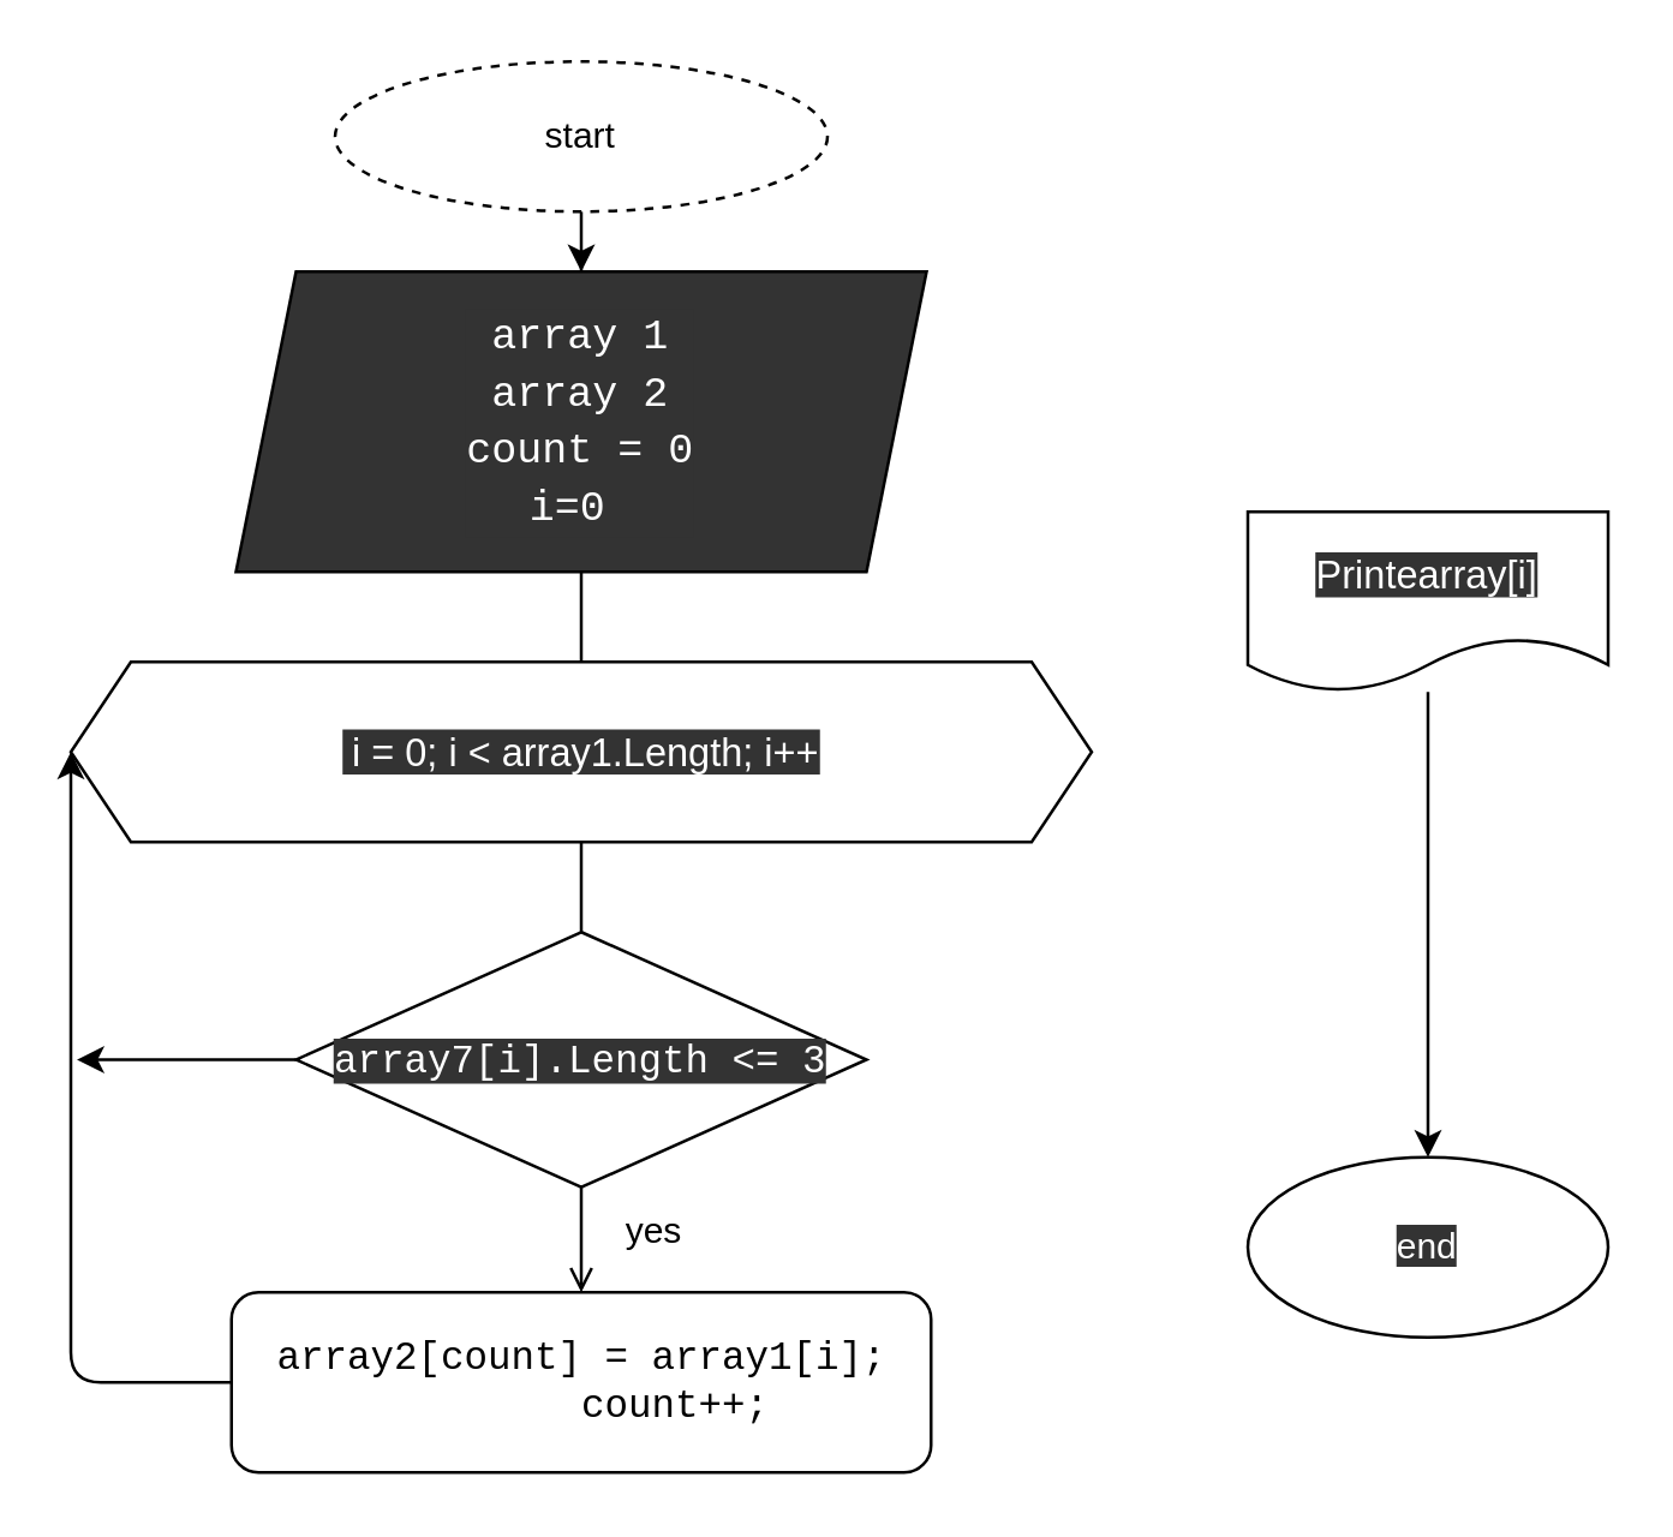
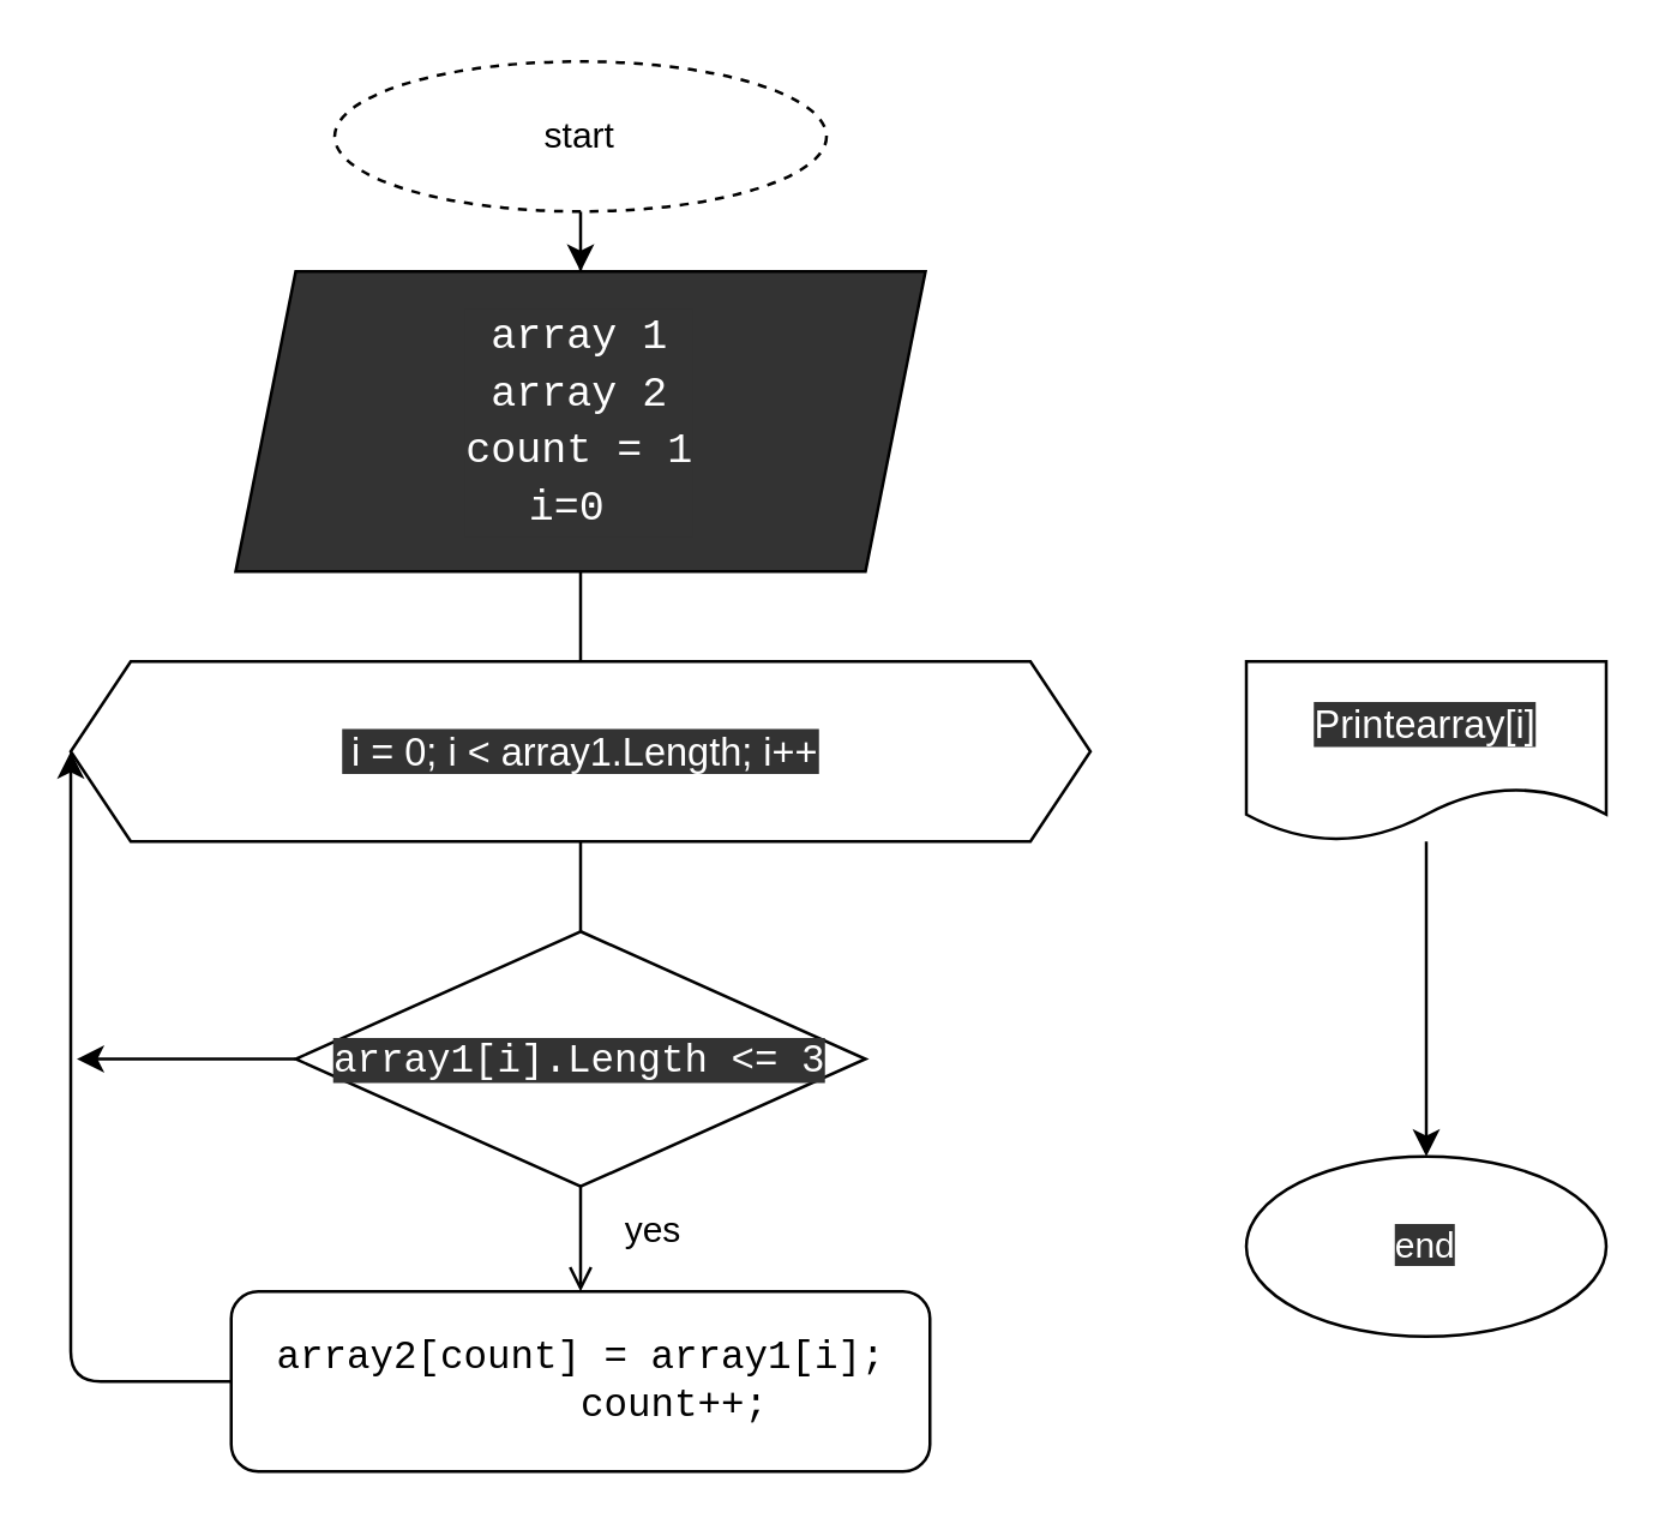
  <mxCell id="0" />
  <mxCell id="1" parent="0" />
  <mxCell id="2" value="" style="edgeStyle=orthogonalEdgeStyle;rounded=0;orthogonalLoop=1;jettySize=auto;html=1;" parent="1" source="3" target="4" edge="1"><mxGeometry relative="1" as="geometry" /></mxCell>
  <mxCell id="3" value="&lt;font style=&quot;vertical-align: inherit;&quot;&gt;&lt;font style=&quot;vertical-align: inherit;&quot;&gt;start&lt;br&gt;&lt;/font&gt;&lt;/font&gt;" style="ellipse;whiteSpace=wrap;html=1;dashed=1;" parent="1" vertex="1"><mxGeometry x="111" width="164" height="50" as="geometry" y="20" /></mxCell>
- <mxCell id="4" value="&lt;font style=&quot;vertical-align: inherit&quot;&gt;&lt;font style=&quot;vertical-align: inherit&quot; color=&quot;#ffffff&quot;&gt;&lt;div style=&quot;font-family: &amp;#34;consolas&amp;#34; , &amp;#34;courier new&amp;#34; , monospace ; font-size: 14px ; line-height: 19px ; background-color: rgb(51 , 51 , 51)&quot;&gt;&lt;div&gt;array 1&lt;/div&gt;&lt;div&gt;array 2&lt;/div&gt;&lt;div&gt;count = 0&lt;/div&gt;&lt;div&gt;i=0&amp;nbsp;&lt;/div&gt;&lt;/div&gt;&lt;/font&gt;&lt;/font&gt;" style="shape=parallelogram;perimeter=parallelogramPerimeter;whiteSpace=wrap;html=1;fixedSize=1;fillColor=#333333;" parent="1" vertex="1"><mxGeometry x="78" y="90" width="230" height="100" as="geometry" /></mxCell>
+ <mxCell id="4" value="&lt;font style=&quot;vertical-align: inherit&quot;&gt;&lt;font style=&quot;vertical-align: inherit&quot; color=&quot;#ffffff&quot;&gt;&lt;div style=&quot;font-family: &amp;#34;consolas&amp;#34; , &amp;#34;courier new&amp;#34; , monospace ; font-size: 14px ; line-height: 19px ; background-color: rgb(51 , 51 , 51)&quot;&gt;&lt;div&gt;array 1&lt;/div&gt;&lt;div&gt;array 2&lt;/div&gt;&lt;div&gt;count = 1&lt;/div&gt;&lt;div&gt;i=0&amp;nbsp;&lt;/div&gt;&lt;/div&gt;&lt;/font&gt;&lt;/font&gt;" style="shape=parallelogram;perimeter=parallelogramPerimeter;whiteSpace=wrap;html=1;fixedSize=1;fillColor=#333333;" parent="1" vertex="1"><mxGeometry x="78" y="90" width="230" height="100" as="geometry" /></mxCell>
  <mxCell id="5" value="" style="edgeStyle=orthogonalEdgeStyle;rounded=0;orthogonalLoop=1;jettySize=auto;html=1;endArrow=open;" parent="1" source="8" target="10" edge="1"><mxGeometry relative="1" as="geometry" /></mxCell>
  <mxCell id="6" value="" style="edgeStyle=orthogonalEdgeStyle;rounded=0;orthogonalLoop=1;jettySize=auto;html=1;fontSize=13;fontColor=#000000;" parent="1" source="8" edge="1"><mxGeometry relative="1" as="geometry"><mxPoint x="199" y="242.5" as="targetPoint" /></mxGeometry></mxCell>
  <mxCell id="7" style="edgeStyle=none;html=1;fontColor=#FFFFFF;" edge="1" parent="1" source="8"><mxGeometry relative="1" as="geometry"><mxPoint x="25" y="352.5" as="targetPoint" /></mxGeometry></mxCell>
- <mxCell id="8" value="&lt;font size=&quot;1&quot; face=&quot;consolas, courier new, monospace&quot; color=&quot;#ffffff&quot;&gt;&lt;span style=&quot;font-size: 13px ; background-color: rgb(51 , 51 , 51)&quot;&gt;array7[i].Length &amp;lt;= 3&lt;/span&gt;&lt;/font&gt;" style="rhombus;whiteSpace=wrap;html=1;" parent="1" vertex="1"><mxGeometry x="98" y="310" width="190" height="85" as="geometry" /></mxCell>
+ <mxCell id="8" value="&lt;font size=&quot;1&quot; face=&quot;consolas, courier new, monospace&quot; color=&quot;#ffffff&quot;&gt;&lt;span style=&quot;font-size: 13px ; background-color: rgb(51 , 51 , 51)&quot;&gt;array1[i].Length &amp;lt;= 3&lt;/span&gt;&lt;/font&gt;" style="rhombus;whiteSpace=wrap;html=1;" parent="1" vertex="1"><mxGeometry x="98" y="310" width="190" height="85" as="geometry" /></mxCell>
  <mxCell id="9" style="edgeStyle=none;html=1;entryX=0;entryY=0.5;entryDx=0;entryDy=0;fontColor=#FFFFFF;" edge="1" parent="1" source="10" target="16"><mxGeometry relative="1" as="geometry"><Array as="points"><mxPoint x="23" y="460" /></Array></mxGeometry></mxCell>
  <mxCell id="10" value="&lt;div style=&quot;font-family: consolas, &amp;quot;courier new&amp;quot;, monospace; font-size: 13px;&quot;&gt;&lt;div&gt;array2[count] = array1[i];&lt;/div&gt;&lt;div&gt;&amp;nbsp; &amp;nbsp; &amp;nbsp; &amp;nbsp; count++;&lt;/div&gt;&lt;/div&gt;" style="whiteSpace=wrap;html=1;align=center;rounded=1;" parent="1" vertex="1"><mxGeometry x="76.5" y="430" width="233" height="60" as="geometry" /></mxCell>
  <mxCell id="11" value="yes" style="text;html=1;align=center;verticalAlign=middle;resizable=0;points=[];autosize=1;strokeColor=none;fillColor=none;" parent="1" vertex="1"><mxGeometry x="197" y="395" width="40" height="30" as="geometry" /></mxCell>
  <mxCell id="12" value="" style="edgeStyle=orthogonalEdgeStyle;rounded=0;orthogonalLoop=1;jettySize=auto;html=1;fontColor=#000000;" parent="1" source="13" target="15" edge="1"><mxGeometry relative="1" as="geometry"><Array as="points"><mxPoint x="475" y="300" /><mxPoint x="475" y="300" /></Array></mxGeometry></mxCell>
- <mxCell id="13" value="&lt;font style=&quot;font-size: 13px ; background-color: rgb(51 , 51 , 51)&quot; color=&quot;#ffffff&quot;&gt;Printеarray[i]&lt;/font&gt;" style="shape=document;whiteSpace=wrap;html=1;boundedLbl=1;fontColor=#000000;labelBackgroundColor=#FFFFFF;" parent="1" vertex="1"><mxGeometry x="415" y="170" width="120" height="60" as="geometry" /></mxCell>
+ <mxCell id="13" value="&lt;font style=&quot;font-size: 13px ; background-color: rgb(51 , 51 , 51)&quot; color=&quot;#ffffff&quot;&gt;Printеarray[i]&lt;/font&gt;" style="shape=document;whiteSpace=wrap;html=1;boundedLbl=1;fontColor=#000000;labelBackgroundColor=#FFFFFF;" parent="1" vertex="1"><mxGeometry x="415" y="220" width="120" height="60" as="geometry" /></mxCell>
  <mxCell id="14" value="" style="edgeStyle=orthogonalEdgeStyle;rounded=0;orthogonalLoop=1;jettySize=auto;html=1;endArrow=none;entryX=0.5;entryY=0;entryDx=0;entryDy=0;" parent="1" source="4" target="16" edge="1"><mxGeometry relative="1" as="geometry"><mxPoint x="199" y="210" as="sourcePoint" /><mxPoint x="199" y="232.5" as="targetPoint" /></mxGeometry></mxCell>
  <mxCell id="15" value="&lt;font color=&quot;#ffffff&quot; style=&quot;background-color: rgb(51 , 51 , 51)&quot;&gt;end&lt;/font&gt;" style="ellipse;whiteSpace=wrap;html=1;fontColor=#000000;labelBackgroundColor=#FFFFFF;" parent="1" vertex="1"><mxGeometry x="415" y="385" width="120" height="60" as="geometry" /></mxCell>
  <mxCell id="16" value="&lt;font color=&quot;#ffffff&quot; style=&quot;background-color: rgb(51 , 51 , 51)&quot;&gt;&amp;nbsp;i = 0; i &amp;lt; array1.Length; i++&lt;/font&gt;" style="shape=hexagon;perimeter=hexagonPerimeter2;whiteSpace=wrap;html=1;fixedSize=1;labelBackgroundColor=#FFFFFF;fontSize=13;fontColor=#000000;" parent="1" vertex="1"><mxGeometry x="23" y="220" width="340" height="60" as="geometry" /></mxCell>
  <mxCell id="17" value="&lt;font color=&quot;#ffffff&quot;&gt;no&lt;/font&gt;" style="text;html=1;align=center;verticalAlign=middle;resizable=0;points=[];autosize=1;strokeColor=none;fillColor=none;fontSize=13;fontColor=#000000;" parent="1" vertex="1"><mxGeometry x="214" y="285" width="30" height="20" as="geometry" /></mxCell>
  <mxCell id="18" value="&lt;font color=&quot;#ffffff&quot;&gt;no&lt;/font&gt;" style="text;html=1;align=center;verticalAlign=middle;resizable=0;points=[];autosize=1;strokeColor=none;fillColor=none;fontSize=13;fontColor=#000000;" parent="1" vertex="1"><mxGeometry x="28" y="430" width="30" height="20" as="geometry" /></mxCell>
  <mxCell id="19" value="&lt;font color=&quot;#ffffff&quot;&gt;no&lt;/font&gt;" style="text;html=1;align=center;verticalAlign=middle;resizable=0;points=[];autosize=1;strokeColor=none;fillColor=none;fontSize=13;fontColor=#000000;" parent="1" vertex="1"><mxGeometry x="20" y="325" width="30" height="20" as="geometry" /></mxCell>
  <mxCell id="20" value="&lt;font color=&quot;#ffffff&quot;&gt;yes&lt;/font&gt;" style="text;html=1;align=center;verticalAlign=middle;resizable=0;points=[];autosize=1;strokeColor=none;fillColor=none;fontSize=13;fontColor=#000000;" parent="1" vertex="1"><mxGeometry x="355" y="225" width="40" height="20" as="geometry" /></mxCell>
